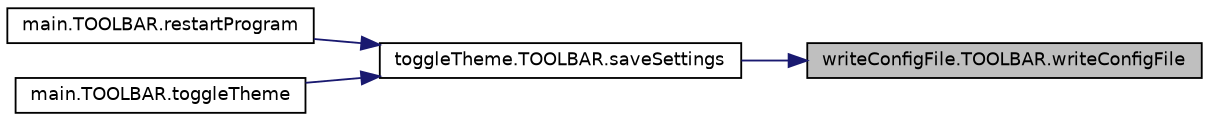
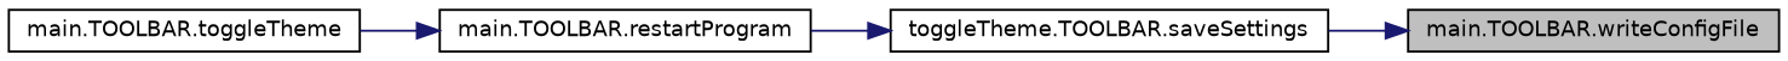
  digraph {
    rankdir=RL
    node [color=black fillcolor=white fontname=Helvetica fontsize=10 shape=record style=filled]
    edge [color=midnightblue dir=back fontname=Helvetica fontsize=10 labelfontname=Helvetica labelfontsize=10 style=solid]
-   n1 [fillcolor=grey75 fontcolor=black height=0.2 label="writeConfigFile.TOOLBAR.writeConfigFile" width=0.4]
+   n1 [fillcolor=grey75 fontcolor=black height=0.2 label="main.TOOLBAR.writeConfigFile" width=0.4]
    n2 [height=0.2 label="toggleTheme.TOOLBAR.saveSettings" width=0.4]
    n3 [height=0.2 label="main.TOOLBAR.restartProgram" width=0.4]
    n4 [height=0.2 label="main.TOOLBAR.toggleTheme" width=0.4]
    n1 -> n2
    n2 -> n3
-   n2 -> n4
+   n3 -> n4
  }
